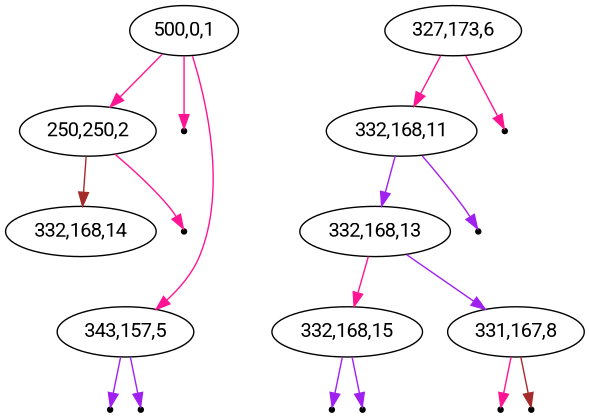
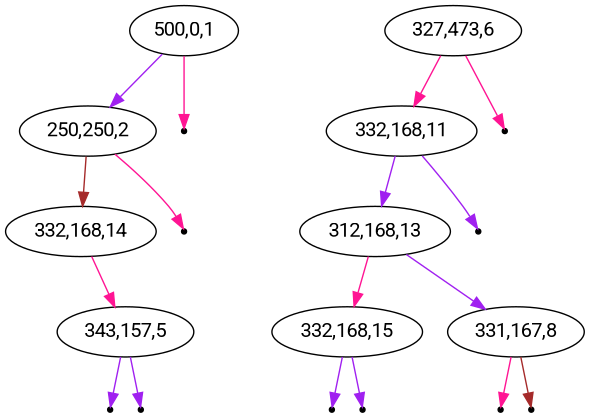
  digraph {
    fontname=Roboto
    node [fontname=Roboto shape=point]
    edge [color=deeppink fontname=Roboto]
    "500,0,1" [shape=""]
    "250,250,2" [shape=""]
    null37
    "332,168,14" [shape=""]
    null36
    "343,157,5" [shape=""]
-   "327,173,6" [shape=""]
+   "327,173,6" [label="327,473,6" shape=""]
    "332,168,11" [shape=""]
    null33
    null34
    null35
-   "332,168,13" [shape=""]
+   "332,168,13" [label="312,168,13" shape=""]
    null32
    "332,168,15" [shape=""]
    n15 [label="331,167,8" shape=""]
    null28
    null29
    null30
    null31
-   "500,0,1" -> "250,250,2"
+   "500,0,1" -> "250,250,2" [color=purple]
    "500,0,1" -> null37
    "250,250,2" -> "332,168,14" [color=brown]
    "250,250,2" -> null36
-   "500,0,1" -> "343,157,5"
+   "332,168,14" -> "343,157,5"
    "343,157,5" -> null34 [color=purple]
    "343,157,5" -> null35 [color=purple]
    "327,173,6" -> "332,168,11"
    "327,173,6" -> null33
    "332,168,11" -> "332,168,13" [color=purple]
    "332,168,11" -> null32 [color=purple]
    "332,168,13" -> "332,168,15"
    "332,168,13" -> n15 [color=purple]
    "332,168,15" -> null28 [color=purple]
    "332,168,15" -> null29 [color=purple]
    n15 -> null30
    n15 -> null31 [color=brown]
  }
